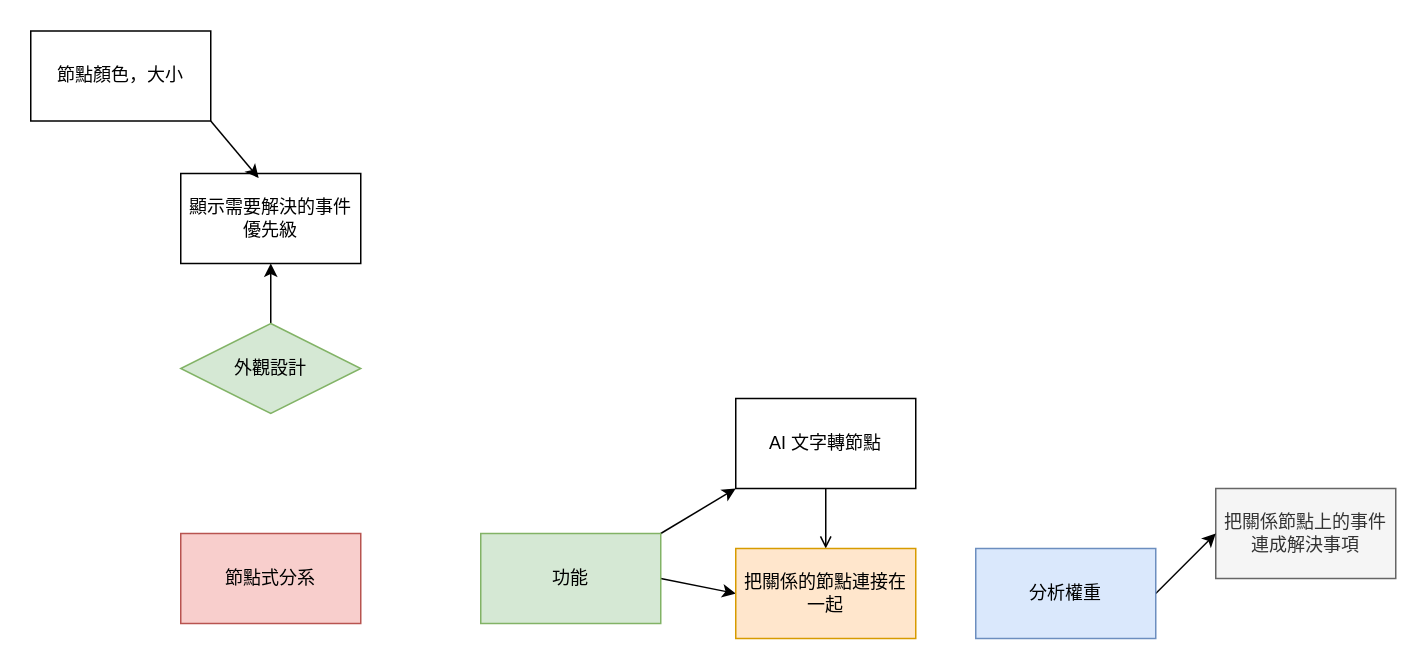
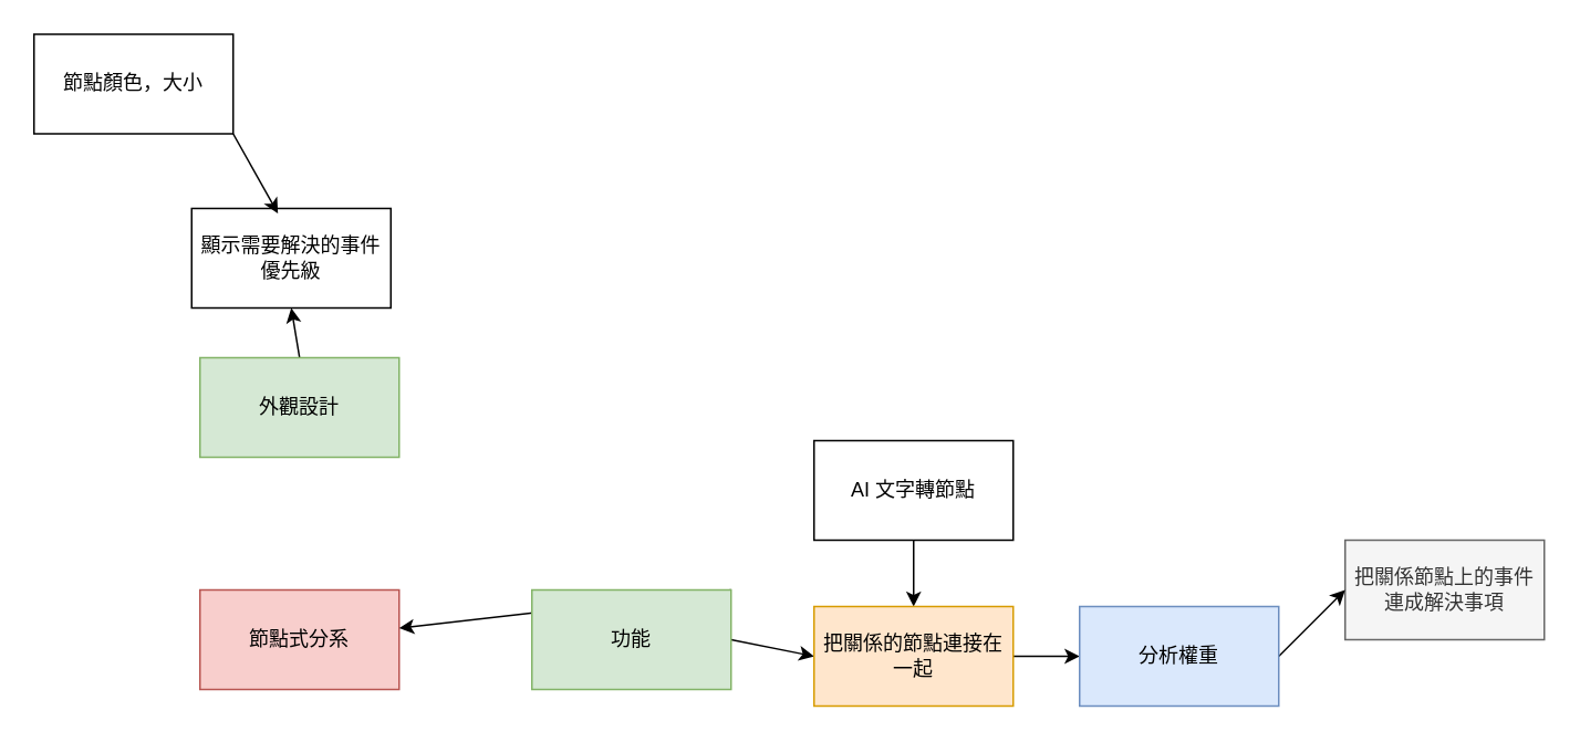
  <mxCell id="0" />
  <mxCell id="1" parent="0" />
  <mxCell id="2" value="節點式分系" style="whiteSpace=wrap;html=1;fillColor=#f8cecc;strokeColor=#b85450;" parent="1" vertex="1"><mxGeometry x="120" y="355" width="120" height="60" as="geometry" /></mxCell>
- <mxCell id="3" style="edgeStyle=none;html=1;exitX=1;exitY=0;exitDx=0;exitDy=0;entryX=0;entryY=1;entryDx=0;entryDy=0;" parent="1" source="5" target="9" edge="1"><mxGeometry relative="1" as="geometry" /></mxCell>
+ <mxCell id="3" style="edgeStyle=none;html=1;exitX=1;exitY=0;exitDx=0;exitDy=0;" parent="1" source="5" target="2" edge="1"><mxGeometry relative="1" as="geometry" /></mxCell>
  <mxCell id="4" style="edgeStyle=none;html=1;exitX=1;exitY=0.5;exitDx=0;exitDy=0;entryX=0;entryY=0.5;entryDx=0;entryDy=0;" parent="1" source="5" target="11" edge="1"><mxGeometry relative="1" as="geometry" /></mxCell>
  <mxCell id="5" value="功能" style="whiteSpace=wrap;html=1;fillColor=#d5e8d4;strokeColor=#82b366;" parent="1" vertex="1"><mxGeometry x="320" y="355" width="120" height="60" as="geometry" /></mxCell>
  <mxCell id="6" style="edgeStyle=none;html=1;exitX=0.5;exitY=0;exitDx=0;exitDy=0;entryX=0.5;entryY=1;entryDx=0;entryDy=0;" parent="1" source="7" target="12" edge="1"><mxGeometry relative="1" as="geometry" /></mxCell>
- <mxCell id="7" value="外觀設計" style="rhombus;whiteSpace=wrap;html=1;fillColor=#d5e8d4;strokeColor=#82b366;" parent="1" vertex="1"><mxGeometry x="120" y="215" width="120" height="60" as="geometry" /></mxCell>
- <mxCell id="8" style="edgeStyle=none;html=1;exitX=0.5;exitY=1;exitDx=0;exitDy=0;entryX=0.5;entryY=0;entryDx=0;entryDy=0;endArrow=open;" parent="1" source="9" target="11" edge="1"><mxGeometry relative="1" as="geometry" /></mxCell>
+ <mxCell id="7" value="外觀設計" style="whiteSpace=wrap;html=1;fillColor=#d5e8d4;strokeColor=#82b366;" parent="1" vertex="1"><mxGeometry x="120" y="215" width="120" height="60" as="geometry" /></mxCell>
+ <mxCell id="8" style="edgeStyle=none;html=1;exitX=0.5;exitY=1;exitDx=0;exitDy=0;entryX=0.5;entryY=0;entryDx=0;entryDy=0;" parent="1" source="9" target="11" edge="1"><mxGeometry relative="1" as="geometry" /></mxCell>
  <mxCell id="9" value="AI 文字轉節點" style="whiteSpace=wrap;html=1;" parent="1" vertex="1"><mxGeometry x="490" y="265" width="120" height="60" as="geometry" /></mxCell>
+ <mxCell id="10" style="edgeStyle=none;html=1;exitX=1;exitY=0.5;exitDx=0;exitDy=0;entryX=0;entryY=0.5;entryDx=0;entryDy=0;" parent="1" source="11" target="15" edge="1"><mxGeometry relative="1" as="geometry" /></mxCell>
  <mxCell id="11" value="把關係的節點連接在一起" style="whiteSpace=wrap;html=1;fillColor=#ffe6cc;strokeColor=#d79b00;" parent="1" vertex="1"><mxGeometry x="490" y="365" width="120" height="60" as="geometry" /></mxCell>
- <mxCell id="12" value="顯示需要解決的事件優先級" style="whiteSpace=wrap;html=1;" parent="1" vertex="1"><mxGeometry x="120" y="115" width="120" height="60" as="geometry" /></mxCell>
+ <mxCell id="12" value="顯示需要解決的事件優先級" style="whiteSpace=wrap;html=1;" parent="1" vertex="1"><mxGeometry x="115" y="125" width="120" height="60" as="geometry" /></mxCell>
  <mxCell id="13" value="把關係節點上的事件連成解決事項" style="whiteSpace=wrap;html=1;fillColor=#f5f5f5;strokeColor=#666666;fontColor=#333333;" parent="1" vertex="1"><mxGeometry x="810" y="325" width="120" height="60" as="geometry" /></mxCell>
  <mxCell id="14" style="edgeStyle=none;html=1;exitX=1;exitY=0.5;exitDx=0;exitDy=0;entryX=0;entryY=0.5;entryDx=0;entryDy=0;" parent="1" source="15" target="13" edge="1"><mxGeometry relative="1" as="geometry" /></mxCell>
  <mxCell id="15" value="分析權重" style="whiteSpace=wrap;html=1;fillColor=#dae8fc;strokeColor=#6c8ebf;" parent="1" vertex="1"><mxGeometry x="650" y="365" width="120" height="60" as="geometry" /></mxCell>
  <mxCell id="16" value="節點顏色，大小" style="whiteSpace=wrap;html=1;" parent="1" vertex="1"><mxGeometry x="20" y="20" width="120" height="60" as="geometry" /></mxCell>
  <mxCell id="17" style="edgeStyle=none;html=1;exitX=1;exitY=1;exitDx=0;exitDy=0;entryX=0.433;entryY=0.05;entryDx=0;entryDy=0;entryPerimeter=0;" parent="1" source="16" target="12" edge="1"><mxGeometry relative="1" as="geometry" /></mxCell>
